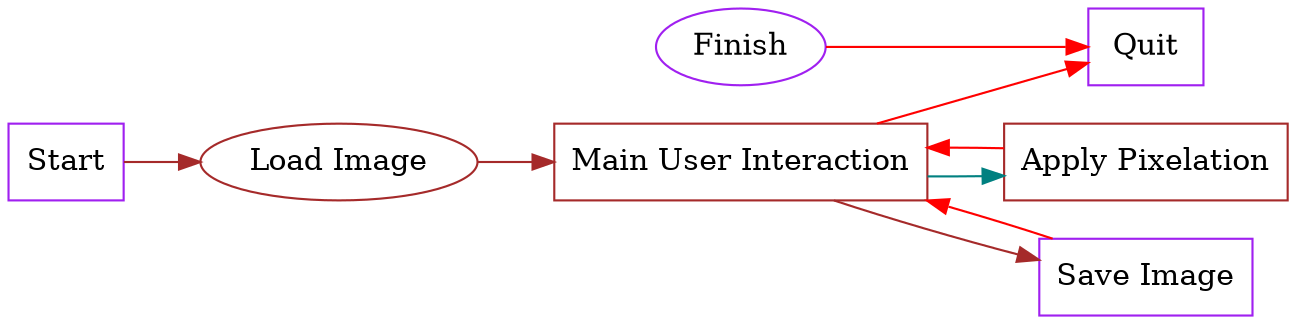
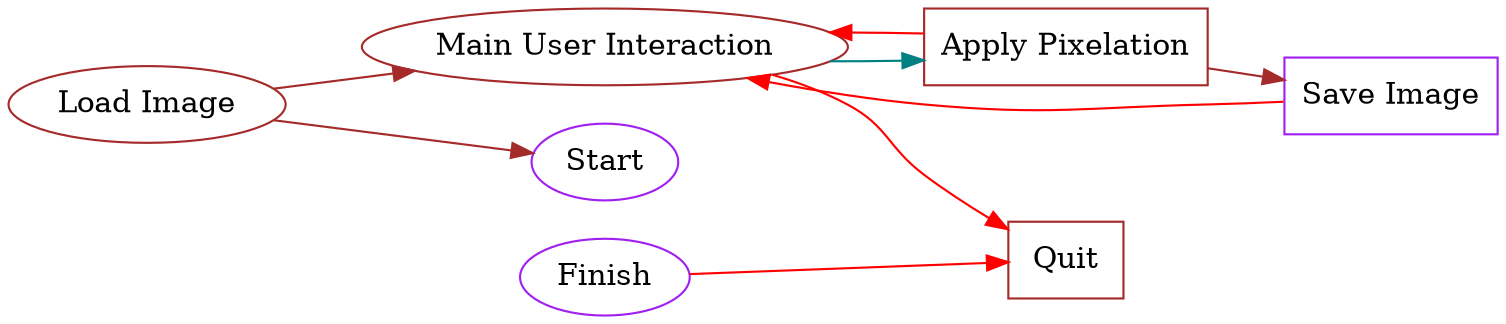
  digraph {
    rankdir=LR
    node [color=brown shape=rect]
    edge [color=red]
    n1 [label="Load Image" shape=ellipse]
-   n2 [label="Main User Interaction"]
+   n2 [label="Main User Interaction" shape=ellipse]
    n3 [label="Apply Pixelation"]
    n4 [color=purple label="Save Image"]
-   n5 [color=purple label=Quit]
+   n5 [label=Quit]
    Finish [color=purple shape=""]
-   Start [color=purple shape=box]
+   Start [color=purple shape=""]
    n1 -> n2 [color=brown]
    n2 -> n3 [color=teal]
-   n2 -> n4 [color=brown]
+   n3 -> n4 [color=brown]
    n2 -> n5
    n3 -> n2
    n4 -> n2
    Finish -> n5
-   Start -> n1 [color=brown]
+   n1 -> Start [color=brown]
  }
